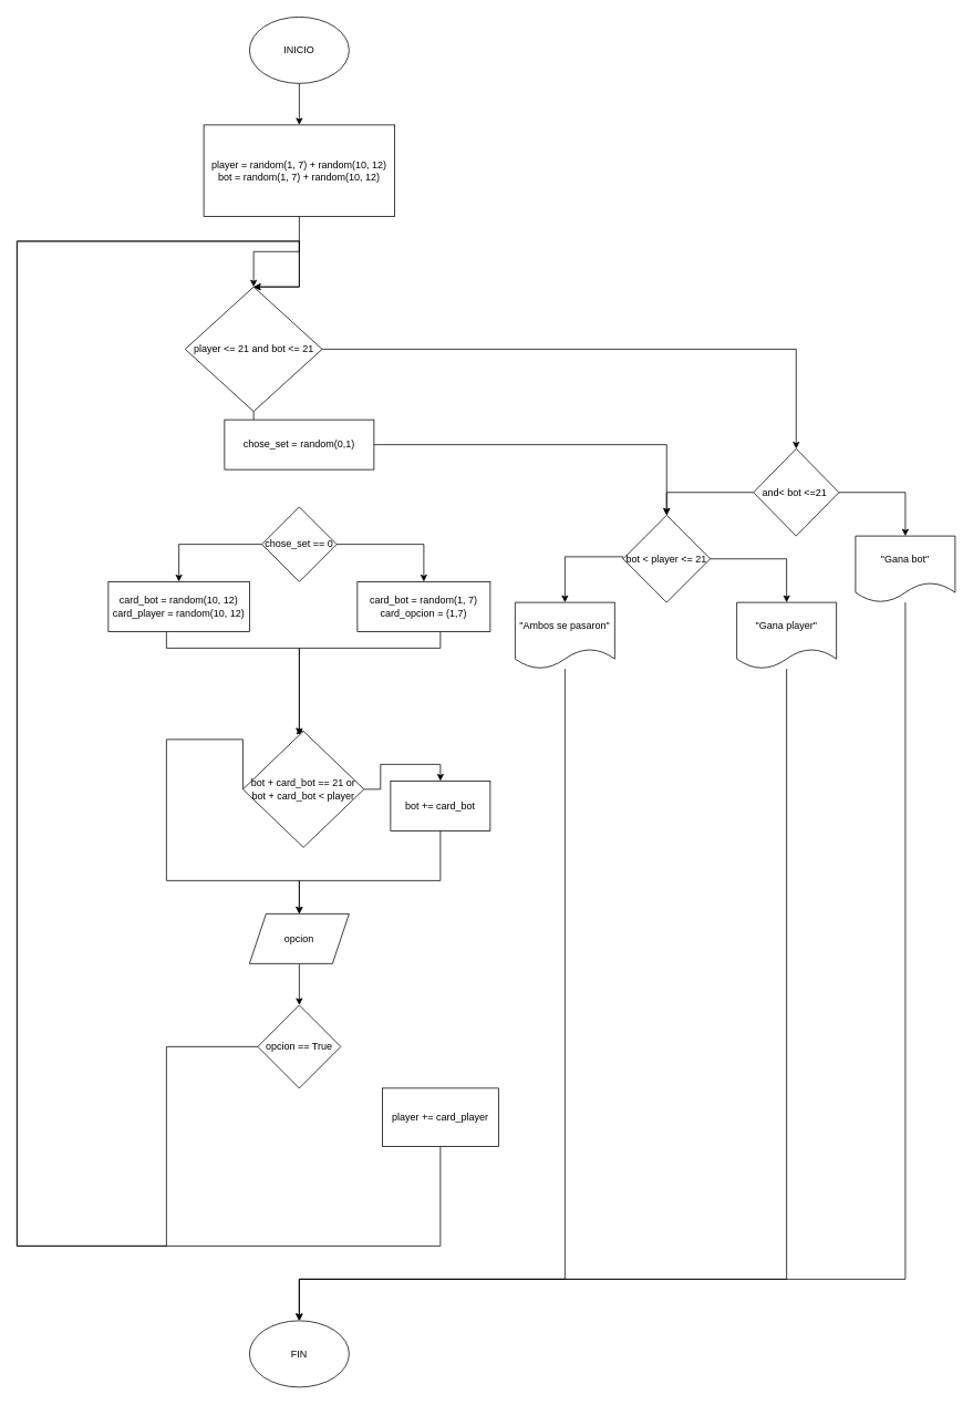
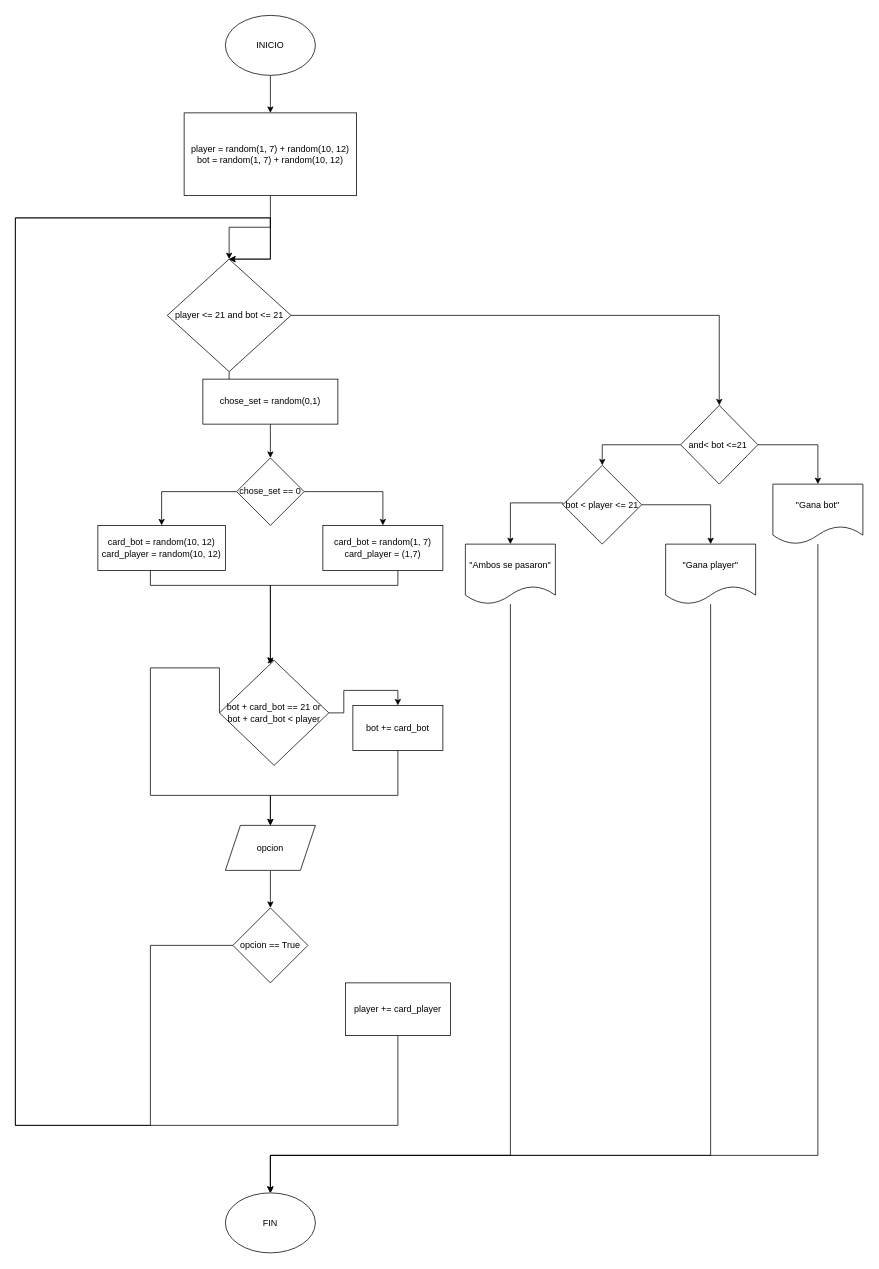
  <mxCell id="0" />
  <mxCell id="1" parent="0" />
  <mxCell id="2" style="edgeStyle=orthogonalEdgeStyle;rounded=0;orthogonalLoop=1;jettySize=auto;html=1;" parent="1" source="3" target="5" edge="1"><mxGeometry relative="1" as="geometry" /></mxCell>
  <mxCell id="3" value="INICIO" style="ellipse;whiteSpace=wrap;html=1;" parent="1" vertex="1"><mxGeometry x="300" y="20" width="120" height="80" as="geometry" /></mxCell>
  <mxCell id="4" style="edgeStyle=orthogonalEdgeStyle;rounded=0;orthogonalLoop=1;jettySize=auto;html=1;" parent="1" source="5" target="8" edge="1"><mxGeometry relative="1" as="geometry" /></mxCell>
  <mxCell id="5" value="player = random(1, 7) + random(10, 12)&lt;br&gt;bot = random(1, 7) + random(10, 12)" style="rounded=0;whiteSpace=wrap;html=1;" parent="1" vertex="1"><mxGeometry x="245" y="150" width="230" height="110" as="geometry" /></mxCell>
  <mxCell id="6" value="" style="edgeStyle=orthogonalEdgeStyle;rounded=0;orthogonalLoop=1;jettySize=auto;html=1;" parent="1" source="8" target="10" edge="1"><mxGeometry relative="1" as="geometry"><mxPoint x="360" y="505" as="targetPoint" /></mxGeometry></mxCell>
  <mxCell id="7" value="" style="edgeStyle=orthogonalEdgeStyle;rounded=0;orthogonalLoop=1;jettySize=auto;html=1;entryX=0.5;entryY=0;entryDx=0;entryDy=0;" edge="1" parent="1" source="8" target="32"><mxGeometry relative="1" as="geometry"><mxPoint x="710" y="540" as="targetPoint" /></mxGeometry></mxCell>
  <mxCell id="8" value="player &amp;lt;= 21 and bot &amp;lt;= 21" style="rhombus;whiteSpace=wrap;html=1;" parent="1" vertex="1"><mxGeometry x="222.5" y="345" width="165" height="150" as="geometry" /></mxCell>
- <mxCell id="9" style="edgeStyle=orthogonalEdgeStyle;rounded=0;orthogonalLoop=1;jettySize=auto;html=1;" parent="1" source="10" target="37" edge="1"><mxGeometry relative="1" as="geometry"><mxPoint x="360" y="620" as="targetPoint" /></mxGeometry></mxCell>
+ <mxCell id="9" style="edgeStyle=orthogonalEdgeStyle;rounded=0;orthogonalLoop=1;jettySize=auto;html=1;" parent="1" source="10" target="13" edge="1"><mxGeometry relative="1" as="geometry"><mxPoint x="360" y="620" as="targetPoint" /></mxGeometry></mxCell>
  <mxCell id="10" value="chose_set = random(0,1)" style="rounded=0;whiteSpace=wrap;html=1;" parent="1" vertex="1"><mxGeometry x="270" y="505" width="180" height="60" as="geometry" /></mxCell>
  <mxCell id="11" value="" style="edgeStyle=orthogonalEdgeStyle;rounded=0;orthogonalLoop=1;jettySize=auto;html=1;entryX=0.5;entryY=0;entryDx=0;entryDy=0;" edge="1" parent="1" source="13" target="15"><mxGeometry relative="1" as="geometry" /></mxCell>
  <mxCell id="12" value="" style="edgeStyle=orthogonalEdgeStyle;rounded=0;orthogonalLoop=1;jettySize=auto;html=1;entryX=0.5;entryY=0;entryDx=0;entryDy=0;" edge="1" parent="1" source="13" target="17"><mxGeometry relative="1" as="geometry" /></mxCell>
  <mxCell id="13" value="chose_set == 0" style="rhombus;whiteSpace=wrap;html=1;" vertex="1" parent="1"><mxGeometry x="315" y="610" width="90" height="90" as="geometry" /></mxCell>
  <mxCell id="14" style="edgeStyle=orthogonalEdgeStyle;rounded=0;orthogonalLoop=1;jettySize=auto;html=1;" edge="1" parent="1" source="15" target="20"><mxGeometry relative="1" as="geometry"><Array as="points"><mxPoint x="530" y="780" /><mxPoint x="360" y="780" /></Array></mxGeometry></mxCell>
- <mxCell id="15" value="card_bot = random(1, 7)&lt;br&gt;card_opcion = (1,7)" style="whiteSpace=wrap;html=1;" vertex="1" parent="1"><mxGeometry x="430" y="700" width="160" height="60" as="geometry" /></mxCell>
+ <mxCell id="15" value="card_bot = random(1, 7)&lt;br&gt;card_player = (1,7)" style="whiteSpace=wrap;html=1;" vertex="1" parent="1"><mxGeometry x="430" y="700" width="160" height="60" as="geometry" /></mxCell>
  <mxCell id="16" style="edgeStyle=orthogonalEdgeStyle;rounded=0;orthogonalLoop=1;jettySize=auto;html=1;entryX=0.5;entryY=0;entryDx=0;entryDy=0;" edge="1" parent="1" source="17" target="20"><mxGeometry relative="1" as="geometry"><Array as="points"><mxPoint x="200" y="780" /><mxPoint x="360" y="780" /></Array></mxGeometry></mxCell>
  <mxCell id="17" value="card_bot = random(10, 12)&lt;br&gt;card_player = random(10, 12)" style="whiteSpace=wrap;html=1;" vertex="1" parent="1"><mxGeometry x="130" y="700" width="170" height="60" as="geometry" /></mxCell>
  <mxCell id="18" value="" style="edgeStyle=orthogonalEdgeStyle;rounded=0;orthogonalLoop=1;jettySize=auto;html=1;entryX=0.5;entryY=0;entryDx=0;entryDy=0;" edge="1" parent="1" source="20" target="22"><mxGeometry relative="1" as="geometry" /></mxCell>
  <mxCell id="19" style="edgeStyle=orthogonalEdgeStyle;rounded=0;orthogonalLoop=1;jettySize=auto;html=1;entryX=0.5;entryY=0;entryDx=0;entryDy=0;exitX=0;exitY=0.5;exitDx=0;exitDy=0;" edge="1" parent="1" source="20" target="24"><mxGeometry relative="1" as="geometry"><Array as="points"><mxPoint x="200" y="890" /><mxPoint x="200" y="1060" /><mxPoint x="360" y="1060" /></Array></mxGeometry></mxCell>
  <mxCell id="20" value="bot + card_bot == 21 or bot + card_bot &amp;lt; player" style="rhombus;whiteSpace=wrap;html=1;" vertex="1" parent="1"><mxGeometry x="292.09" y="880" width="145.83" height="140" as="geometry" /></mxCell>
  <mxCell id="21" style="edgeStyle=orthogonalEdgeStyle;rounded=0;orthogonalLoop=1;jettySize=auto;html=1;" edge="1" parent="1" source="22" target="24"><mxGeometry relative="1" as="geometry"><Array as="points"><mxPoint x="530" y="1060" /><mxPoint x="360" y="1060" /></Array></mxGeometry></mxCell>
  <mxCell id="22" value="bot += card_bot" style="whiteSpace=wrap;html=1;" vertex="1" parent="1"><mxGeometry x="470" y="940" width="120" height="60" as="geometry" /></mxCell>
  <mxCell id="23" style="edgeStyle=orthogonalEdgeStyle;rounded=0;orthogonalLoop=1;jettySize=auto;html=1;entryX=0.5;entryY=0;entryDx=0;entryDy=0;" edge="1" parent="1" source="24" target="26"><mxGeometry relative="1" as="geometry" /></mxCell>
  <mxCell id="24" value="opcion" style="shape=parallelogram;perimeter=parallelogramPerimeter;whiteSpace=wrap;html=1;fixedSize=1;" vertex="1" parent="1"><mxGeometry x="300" y="1100" width="120" height="60" as="geometry" /></mxCell>
  <mxCell id="25" style="edgeStyle=orthogonalEdgeStyle;rounded=0;orthogonalLoop=1;jettySize=auto;html=1;entryX=0.5;entryY=0;entryDx=0;entryDy=0;" edge="1" parent="1" source="26" target="8"><mxGeometry relative="1" as="geometry"><Array as="points"><mxPoint x="200" y="1260" /><mxPoint x="200" y="1500" /><mxPoint x="20" y="1500" /><mxPoint x="20" y="290" /><mxPoint x="360" y="290" /></Array></mxGeometry></mxCell>
  <mxCell id="26" value="opcion == True" style="rhombus;whiteSpace=wrap;html=1;" vertex="1" parent="1"><mxGeometry x="310" y="1210" width="100" height="100" as="geometry" /></mxCell>
  <mxCell id="27" style="edgeStyle=orthogonalEdgeStyle;rounded=0;orthogonalLoop=1;jettySize=auto;html=1;entryX=0.5;entryY=0;entryDx=0;entryDy=0;" edge="1" parent="1" source="28" target="8"><mxGeometry relative="1" as="geometry"><Array as="points"><mxPoint x="530" y="1500" /><mxPoint x="20" y="1500" /><mxPoint x="20" y="290" /><mxPoint x="360" y="290" /></Array></mxGeometry></mxCell>
  <mxCell id="28" value="player += card_player" style="whiteSpace=wrap;html=1;" vertex="1" parent="1"><mxGeometry x="460" y="1310" width="140" height="70" as="geometry" /></mxCell>
  <mxCell id="29" value="FIN" style="ellipse;whiteSpace=wrap;html=1;" vertex="1" parent="1"><mxGeometry x="300" y="1590" width="120" height="80" as="geometry" /></mxCell>
  <mxCell id="30" value="" style="edgeStyle=orthogonalEdgeStyle;rounded=0;orthogonalLoop=1;jettySize=auto;html=1;entryX=0.5;entryY=0;entryDx=0;entryDy=0;" edge="1" parent="1" source="32" target="34"><mxGeometry relative="1" as="geometry" /></mxCell>
  <mxCell id="31" value="" style="edgeStyle=orthogonalEdgeStyle;rounded=0;orthogonalLoop=1;jettySize=auto;html=1;entryX=0.5;entryY=0;entryDx=0;entryDy=0;" edge="1" parent="1" source="32" target="37"><mxGeometry relative="1" as="geometry" /></mxCell>
  <mxCell id="32" value="and&amp;lt; bot &amp;lt;=21&amp;nbsp;" style="rhombus;whiteSpace=wrap;html=1;" vertex="1" parent="1"><mxGeometry x="907" y="540" width="103" height="105" as="geometry" /></mxCell>
  <mxCell id="33" style="edgeStyle=orthogonalEdgeStyle;rounded=0;orthogonalLoop=1;jettySize=auto;html=1;entryX=0.5;entryY=0;entryDx=0;entryDy=0;" edge="1" parent="1" source="34" target="29"><mxGeometry relative="1" as="geometry"><Array as="points"><mxPoint x="1090" y="1540" /><mxPoint x="360" y="1540" /></Array></mxGeometry></mxCell>
  <mxCell id="34" value="&quot;Gana bot&quot;" style="shape=document;whiteSpace=wrap;html=1;boundedLbl=1;" vertex="1" parent="1"><mxGeometry x="1030" y="645" width="120" height="80" as="geometry" /></mxCell>
  <mxCell id="35" style="edgeStyle=orthogonalEdgeStyle;rounded=0;orthogonalLoop=1;jettySize=auto;html=1;entryX=0.5;entryY=0;entryDx=0;entryDy=0;" edge="1" parent="1" source="37" target="39"><mxGeometry relative="1" as="geometry" /></mxCell>
  <mxCell id="36" style="edgeStyle=orthogonalEdgeStyle;rounded=0;orthogonalLoop=1;jettySize=auto;html=1;entryX=0.5;entryY=0;entryDx=0;entryDy=0;exitX=0;exitY=0.5;exitDx=0;exitDy=0;" edge="1" parent="1" source="37" target="41"><mxGeometry relative="1" as="geometry"><Array as="points"><mxPoint x="750" y="670" /><mxPoint x="680" y="670" /></Array></mxGeometry></mxCell>
  <mxCell id="37" value="bot &amp;lt; player &amp;lt;= 21" style="rhombus;whiteSpace=wrap;html=1;" vertex="1" parent="1"><mxGeometry x="750" y="620" width="105" height="105" as="geometry" /></mxCell>
  <mxCell id="38" style="edgeStyle=orthogonalEdgeStyle;rounded=0;orthogonalLoop=1;jettySize=auto;html=1;entryX=0.5;entryY=0;entryDx=0;entryDy=0;" edge="1" parent="1" source="39" target="29"><mxGeometry relative="1" as="geometry"><Array as="points"><mxPoint x="947" y="1540" /><mxPoint x="360" y="1540" /></Array></mxGeometry></mxCell>
  <mxCell id="39" value="&quot;Gana player&quot;" style="shape=document;whiteSpace=wrap;html=1;boundedLbl=1;" vertex="1" parent="1"><mxGeometry x="887" y="725" width="120" height="80" as="geometry" /></mxCell>
  <mxCell id="40" style="edgeStyle=orthogonalEdgeStyle;rounded=0;orthogonalLoop=1;jettySize=auto;html=1;entryX=0.5;entryY=0;entryDx=0;entryDy=0;" edge="1" parent="1" source="41" target="29"><mxGeometry relative="1" as="geometry"><Array as="points"><mxPoint x="680" y="1540" /><mxPoint x="360" y="1540" /></Array></mxGeometry></mxCell>
  <mxCell id="41" value="&quot;Ambos se pasaron&quot;" style="shape=document;whiteSpace=wrap;html=1;boundedLbl=1;" vertex="1" parent="1"><mxGeometry x="620" y="725" width="120" height="80" as="geometry" /></mxCell>
